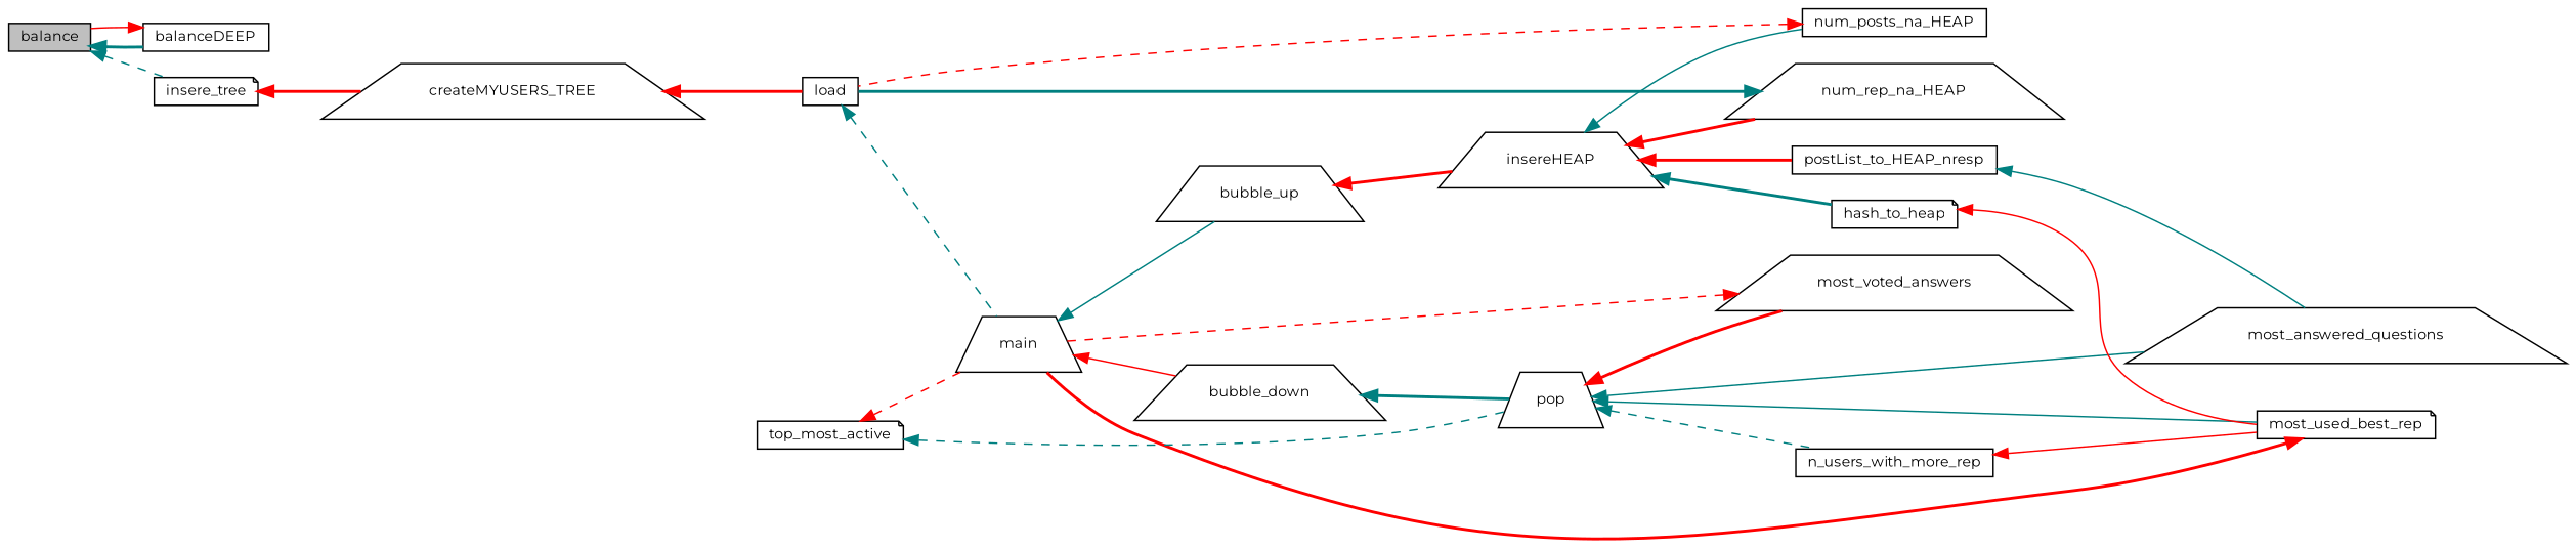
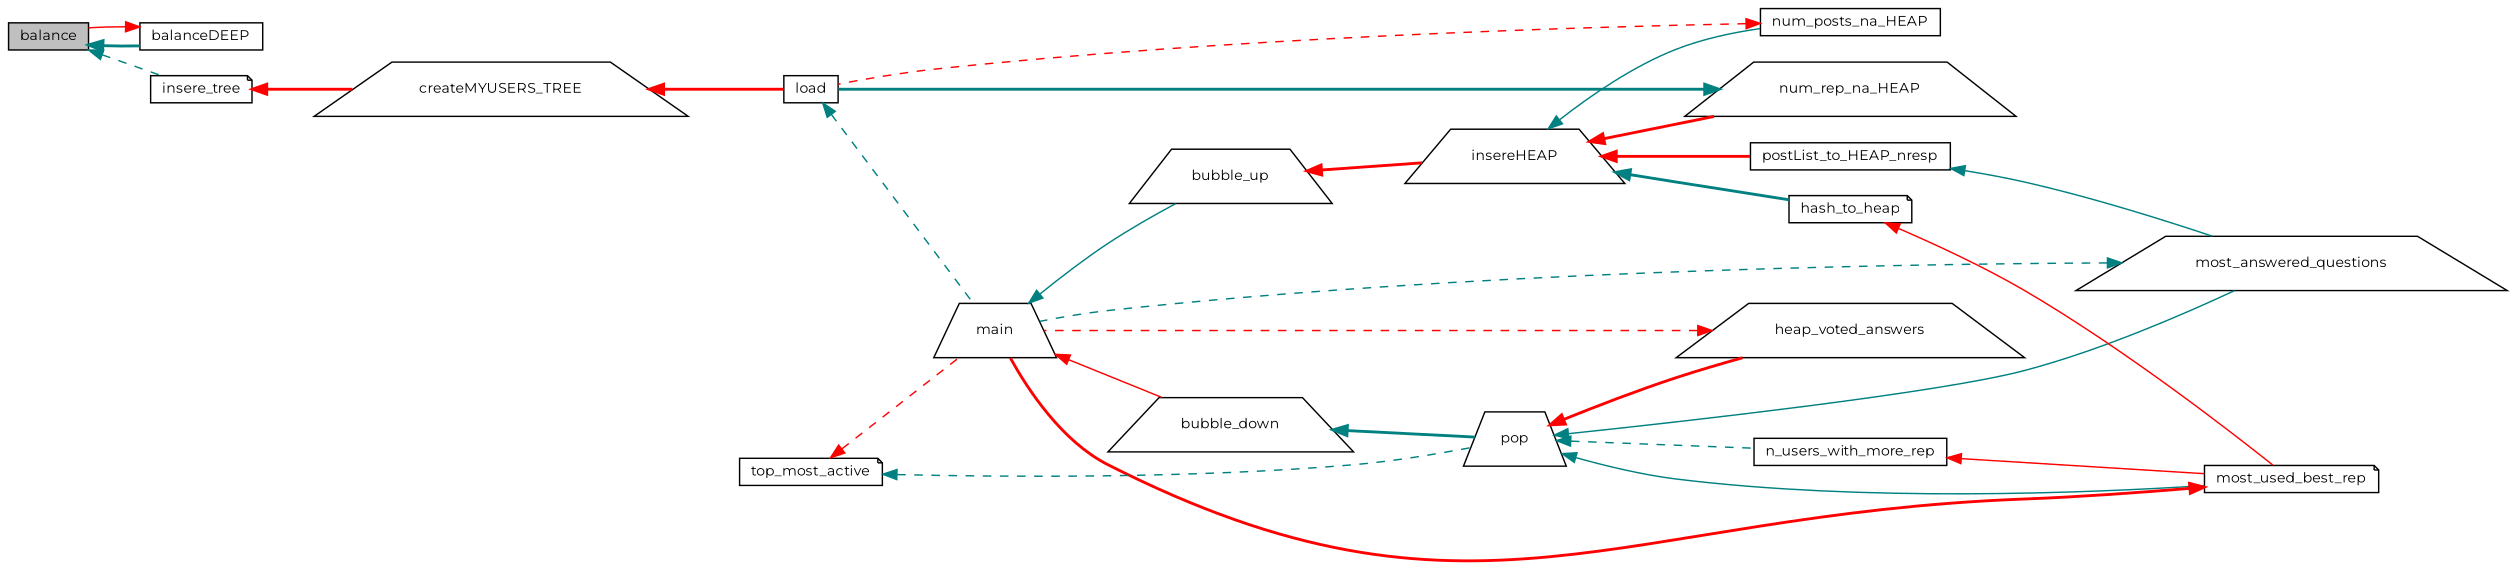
  digraph {
    fontname=Montserrat
    rankdir=LR
    node [color=black fillcolor=white fontname=Montserrat fontsize=10 shape=trapezium style=filled]
    edge [color=teal dir=back fontname=Montserrat fontsize=10 labelfontname=FreeSans labelfontsize=10 style=bold]
    n1 [fillcolor=grey75 fontcolor=black height=0.2 label=balance shape=box width=0.4]
    n2 [height=0.2 label=balanceDEEP shape=box width=0.4]
    n3 [height=0.2 label=insere_tree shape=note width=0.4]
    n4 [height=0.2 label=createMYUSERS_TREE width=0.4]
    n5 [height=0.2 label=load shape=box width=0.4]
    n6 [height=0.2 label=main width=0.4]
    n7 [height=0.2 label=bubble_up width=0.4]
    n8 [height=0.2 label=bubble_down width=0.4]
    n9 [height=0.2 label=insereHEAP width=0.4]
    n10 [height=0.2 label=pop width=0.4]
    n11 [height=0.2 label=num_posts_na_HEAP shape=box width=0.4]
    n12 [height=0.2 label=num_rep_na_HEAP width=0.4]
    n13 [height=0.2 label=postList_to_HEAP_nresp shape=box width=0.4]
    n14 [height=0.2 label=hash_to_heap shape=note width=0.4]
    n15 [height=0.2 label=most_answered_questions width=0.4]
    n16 [height=0.2 label=most_used_best_rep shape=note width=0.4]
-   n17 [height=0.2 label=most_voted_answers width=0.4]
+   n17 [height=0.2 label=heap_voted_answers width=0.4]
    n18 [height=0.2 label=n_users_with_more_rep shape=box width=0.4]
    n19 [height=0.2 label=top_most_active shape=note width=0.4]
    n1 -> n2
    n1 -> n3 [style=dashed]
    n2 -> n1 [color=red style=solid]
    n3 -> n4 [color=red]
    n4 -> n5 [color=red]
    n5 -> n6 [style=dashed]
    n6 -> n7 [style=solid]
    n6 -> n8 [color=red style=solid]
    n7 -> n9 [color=red]
    n8 -> n10
    n9 -> n11 [style=solid]
    n9 -> n12 [color=red]
    n9 -> n13 [color=red]
    n9 -> n14
    n10 -> n15 [style=solid]
    n10 -> n16 [style=solid]
    n10 -> n17 [color=red]
    n10 -> n18 [style=dashed]
    n11 -> n5 [color=red style=dashed]
    n12 -> n5
    n13 -> n15 [style=solid]
    n14 -> n16 [color=red style=solid]
+   n15 -> n6 [style=dashed]
    n16 -> n6 [color=red]
    n17 -> n6 [color=red style=dashed]
    n18 -> n16 [color=red style=solid]
    n19 -> n6 [color=red style=dashed]
    n19 -> n10 [style=dashed]
  }
